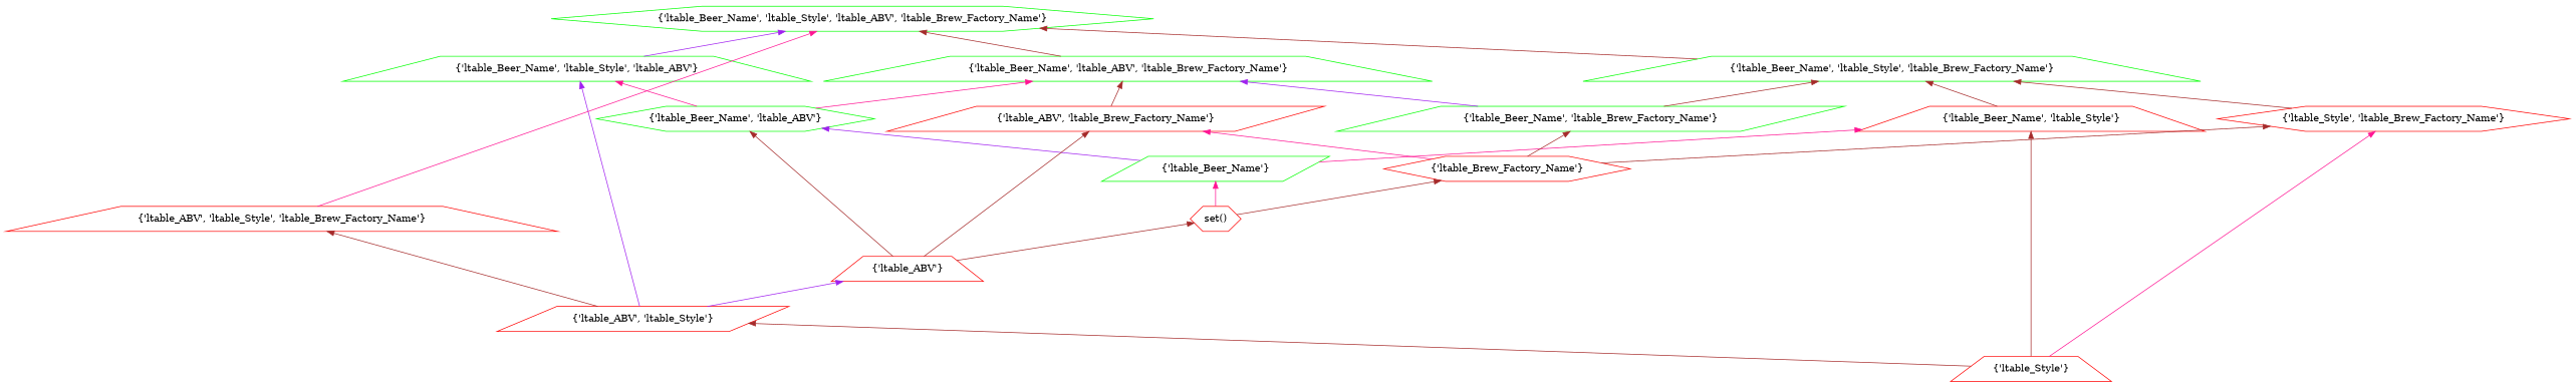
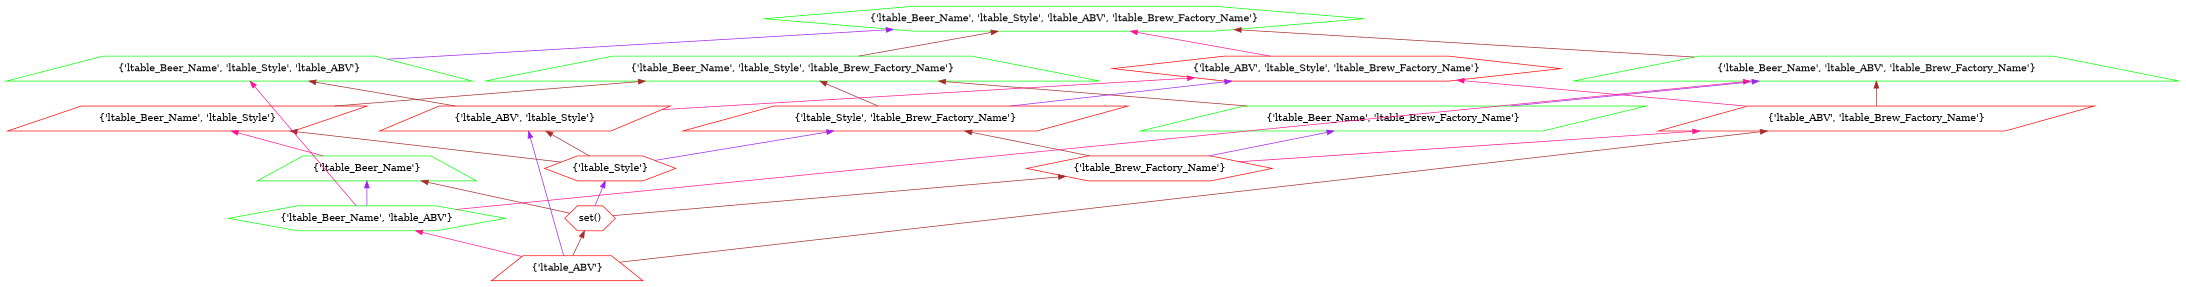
  digraph {
    rankdir=BT
    splines=line
    node [color=red shape=trapezium]
    edge [color=brown]
    "{'ltable_Beer_Name', 'ltable_Style', 'ltable_ABV', 'ltable_Brew_Factory_Name'}" [color=green shape=hexagon]
    "set()" [shape=hexagon]
-   "{'ltable_Beer_Name'}" [color=green shape=parallelogram]
+   "{'ltable_Beer_Name'}" [color=green]
    "{'ltable_Brew_Factory_Name'}" [shape=hexagon]
-   "{'ltable_Style'}"
-   "{'ltable_Beer_Name', 'ltable_Style'}"
+   "{'ltable_Style'}" [shape=hexagon]
+   "{'ltable_Beer_Name', 'ltable_Style'}" [shape=parallelogram]
    "{'ltable_Beer_Name', 'ltable_ABV'}" [color=green shape=hexagon]
    "{'ltable_Beer_Name', 'ltable_Brew_Factory_Name'}" [color=green shape=parallelogram]
-   "{'ltable_Style', 'ltable_Brew_Factory_Name'}" [shape=hexagon]
+   "{'ltable_Style', 'ltable_Brew_Factory_Name'}" [shape=parallelogram]
    "{'ltable_ABV', 'ltable_Brew_Factory_Name'}" [shape=parallelogram]
    "{'ltable_ABV', 'ltable_Style'}" [shape=parallelogram]
    "{'ltable_ABV'}"
    "{'ltable_Beer_Name', 'ltable_Style', 'ltable_Brew_Factory_Name'}" [color=green]
    "{'ltable_Beer_Name', 'ltable_ABV', 'ltable_Brew_Factory_Name'}" [color=green]
    "{'ltable_Beer_Name', 'ltable_Style', 'ltable_ABV'}" [color=green]
-   "{'ltable_ABV', 'ltable_Style', 'ltable_Brew_Factory_Name'}"
-   "set()" -> "{'ltable_Beer_Name'}" [color=deeppink]
+   "{'ltable_ABV', 'ltable_Style', 'ltable_Brew_Factory_Name'}" [shape=hexagon]
+   "set()" -> "{'ltable_Beer_Name'}"
    "set()" -> "{'ltable_Brew_Factory_Name'}"
+   "set()" -> "{'ltable_Style'}" [color=purple]
    "{'ltable_Beer_Name'}" -> "{'ltable_Beer_Name', 'ltable_Style'}" [color=deeppink]
-   "{'ltable_Beer_Name'}" -> "{'ltable_Beer_Name', 'ltable_ABV'}" [color=purple]
-   "{'ltable_Brew_Factory_Name'}" -> "{'ltable_Beer_Name', 'ltable_Brew_Factory_Name'}"
+   "{'ltable_Beer_Name', 'ltable_ABV'}" -> "{'ltable_Beer_Name'}" [color=purple]
+   "{'ltable_Brew_Factory_Name'}" -> "{'ltable_Beer_Name', 'ltable_Brew_Factory_Name'}" [color=purple]
    "{'ltable_Brew_Factory_Name'}" -> "{'ltable_Style', 'ltable_Brew_Factory_Name'}"
    "{'ltable_Brew_Factory_Name'}" -> "{'ltable_ABV', 'ltable_Brew_Factory_Name'}" [color=deeppink]
    "{'ltable_Style'}" -> "{'ltable_Beer_Name', 'ltable_Style'}"
-   "{'ltable_Style'}" -> "{'ltable_Style', 'ltable_Brew_Factory_Name'}" [color=deeppink]
+   "{'ltable_Style'}" -> "{'ltable_Style', 'ltable_Brew_Factory_Name'}" [color=purple]
    "{'ltable_Style'}" -> "{'ltable_ABV', 'ltable_Style'}"
    "{'ltable_Beer_Name', 'ltable_Style'}" -> "{'ltable_Beer_Name', 'ltable_Style', 'ltable_Brew_Factory_Name'}"
    "{'ltable_Beer_Name', 'ltable_ABV'}" -> "{'ltable_Beer_Name', 'ltable_ABV', 'ltable_Brew_Factory_Name'}" [color=deeppink]
    "{'ltable_Beer_Name', 'ltable_ABV'}" -> "{'ltable_Beer_Name', 'ltable_Style', 'ltable_ABV'}" [color=deeppink]
    "{'ltable_Beer_Name', 'ltable_Brew_Factory_Name'}" -> "{'ltable_Beer_Name', 'ltable_Style', 'ltable_Brew_Factory_Name'}"
    "{'ltable_Beer_Name', 'ltable_Brew_Factory_Name'}" -> "{'ltable_Beer_Name', 'ltable_ABV', 'ltable_Brew_Factory_Name'}" [color=purple]
    "{'ltable_Style', 'ltable_Brew_Factory_Name'}" -> "{'ltable_Beer_Name', 'ltable_Style', 'ltable_Brew_Factory_Name'}"
+   "{'ltable_Style', 'ltable_Brew_Factory_Name'}" -> "{'ltable_ABV', 'ltable_Style', 'ltable_Brew_Factory_Name'}" [color=purple]
    "{'ltable_ABV', 'ltable_Brew_Factory_Name'}" -> "{'ltable_Beer_Name', 'ltable_ABV', 'ltable_Brew_Factory_Name'}"
-   "{'ltable_ABV', 'ltable_Style'}" -> "{'ltable_Beer_Name', 'ltable_Style', 'ltable_ABV'}" [color=purple]
-   "{'ltable_ABV', 'ltable_Style'}" -> "{'ltable_ABV', 'ltable_Style', 'ltable_Brew_Factory_Name'}"
+   "{'ltable_ABV', 'ltable_Brew_Factory_Name'}" -> "{'ltable_ABV', 'ltable_Style', 'ltable_Brew_Factory_Name'}" [color=deeppink]
+   "{'ltable_ABV', 'ltable_Style'}" -> "{'ltable_Beer_Name', 'ltable_Style', 'ltable_ABV'}"
+   "{'ltable_ABV', 'ltable_Style'}" -> "{'ltable_ABV', 'ltable_Style', 'ltable_Brew_Factory_Name'}" [color=deeppink]
    "{'ltable_ABV'}" -> "set()"
-   "{'ltable_ABV'}" -> "{'ltable_Beer_Name', 'ltable_ABV'}"
+   "{'ltable_ABV'}" -> "{'ltable_Beer_Name', 'ltable_ABV'}" [color=deeppink]
    "{'ltable_ABV'}" -> "{'ltable_ABV', 'ltable_Brew_Factory_Name'}"
-   "{'ltable_ABV', 'ltable_Style'}" -> "{'ltable_ABV'}" [color=purple]
+   "{'ltable_ABV'}" -> "{'ltable_ABV', 'ltable_Style'}" [color=purple]
    "{'ltable_Beer_Name', 'ltable_Style', 'ltable_Brew_Factory_Name'}" -> "{'ltable_Beer_Name', 'ltable_Style', 'ltable_ABV', 'ltable_Brew_Factory_Name'}"
    "{'ltable_Beer_Name', 'ltable_ABV', 'ltable_Brew_Factory_Name'}" -> "{'ltable_Beer_Name', 'ltable_Style', 'ltable_ABV', 'ltable_Brew_Factory_Name'}"
    "{'ltable_Beer_Name', 'ltable_Style', 'ltable_ABV'}" -> "{'ltable_Beer_Name', 'ltable_Style', 'ltable_ABV', 'ltable_Brew_Factory_Name'}" [color=purple]
    "{'ltable_ABV', 'ltable_Style', 'ltable_Brew_Factory_Name'}" -> "{'ltable_Beer_Name', 'ltable_Style', 'ltable_ABV', 'ltable_Brew_Factory_Name'}" [color=deeppink]
  }
